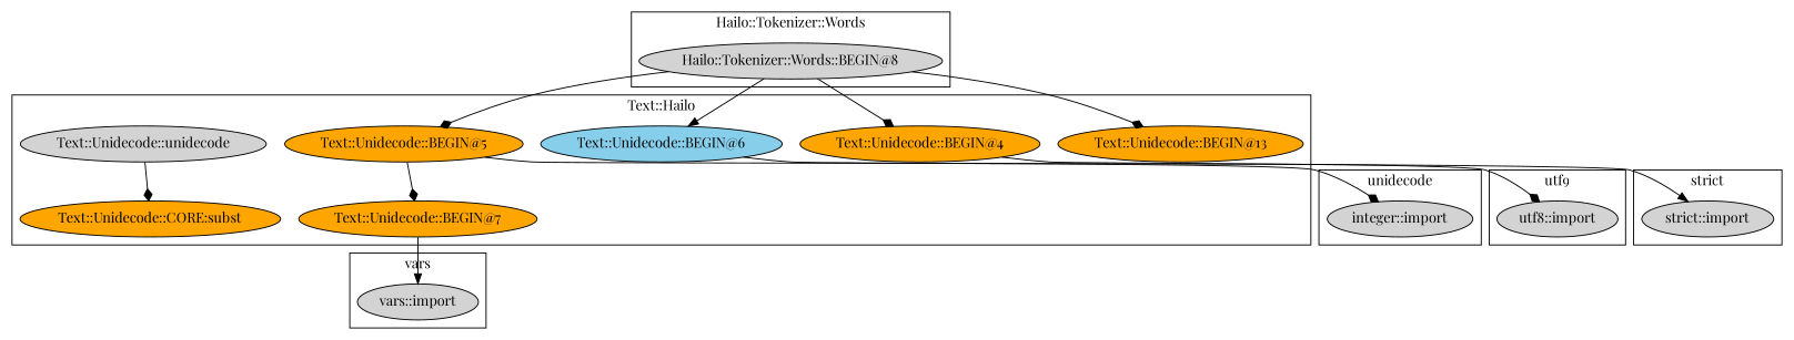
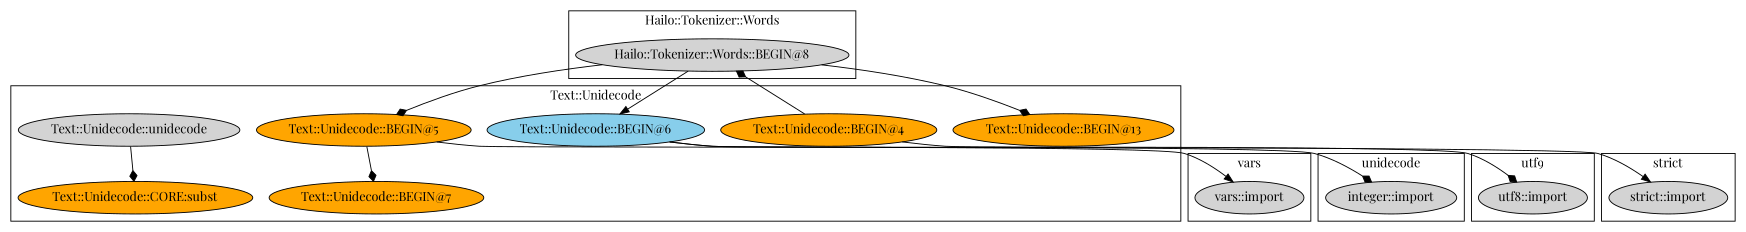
  digraph {
    fontname="Playfair Display"
    node [fillcolor=lightgrey fontname="Playfair Display" style=filled]
    edge [arrowhead=diamond fontname="Playfair Display"]
    "vars::import"
    "Hailo::Tokenizer::Words::BEGIN@8"
    "strict::import"
    "utf8::import"
    "integer::import"
    "Text::Unidecode::BEGIN@13" [fillcolor=orange]
    "Text::Unidecode::BEGIN@7" [fillcolor=orange]
    "Text::Unidecode::BEGIN@6" [fillcolor=skyblue]
    "Text::Unidecode::BEGIN@4" [fillcolor=orange]
    "Text::Unidecode::unidecode"
    "Text::Unidecode::BEGIN@5" [fillcolor=orange]
    "Text::Unidecode::CORE:subst" [fillcolor=orange]
    subgraph cluster_1 {
      label=vars
      "vars::import"
    }
    subgraph cluster_2 {
      label="Hailo::Tokenizer::Words"
      "Hailo::Tokenizer::Words::BEGIN@8"
    }
    subgraph cluster_3 {
      label="strict"
      "strict::import"
    }
    subgraph cluster_4 {
      label=utf9
      "utf8::import"
    }
    subgraph cluster_5 {
      label=unidecode
      "integer::import"
    }
    subgraph cluster_6 {
-     label="Text::Hailo"
+     label="Text::Unidecode"
      "Text::Unidecode::BEGIN@13"
      "Text::Unidecode::BEGIN@7"
      "Text::Unidecode::BEGIN@6"
      "Text::Unidecode::BEGIN@4"
      "Text::Unidecode::unidecode"
      "Text::Unidecode::BEGIN@5"
      "Text::Unidecode::CORE:subst"
    }
    "Hailo::Tokenizer::Words::BEGIN@8" -> "Text::Unidecode::BEGIN@13"
    "Hailo::Tokenizer::Words::BEGIN@8" -> "Text::Unidecode::BEGIN@6" [arrowhead=normal]
-   "Hailo::Tokenizer::Words::BEGIN@8" -> "Text::Unidecode::BEGIN@4"
+   "Text::Unidecode::BEGIN@4" -> "Hailo::Tokenizer::Words::BEGIN@8"
    "Hailo::Tokenizer::Words::BEGIN@8" -> "Text::Unidecode::BEGIN@5"
-   "Text::Unidecode::BEGIN@7" -> "vars::import" [arrowhead=normal]
+   "Text::Unidecode::BEGIN@6" -> "vars::import" [arrowhead=normal]
    "Text::Unidecode::BEGIN@6" -> "integer::import"
    "Text::Unidecode::BEGIN@4" -> "utf8::import"
    "Text::Unidecode::unidecode" -> "Text::Unidecode::CORE:subst"
    "Text::Unidecode::BEGIN@5" -> "strict::import" [arrowhead=normal]
    "Text::Unidecode::BEGIN@5" -> "Text::Unidecode::BEGIN@7"
  }
